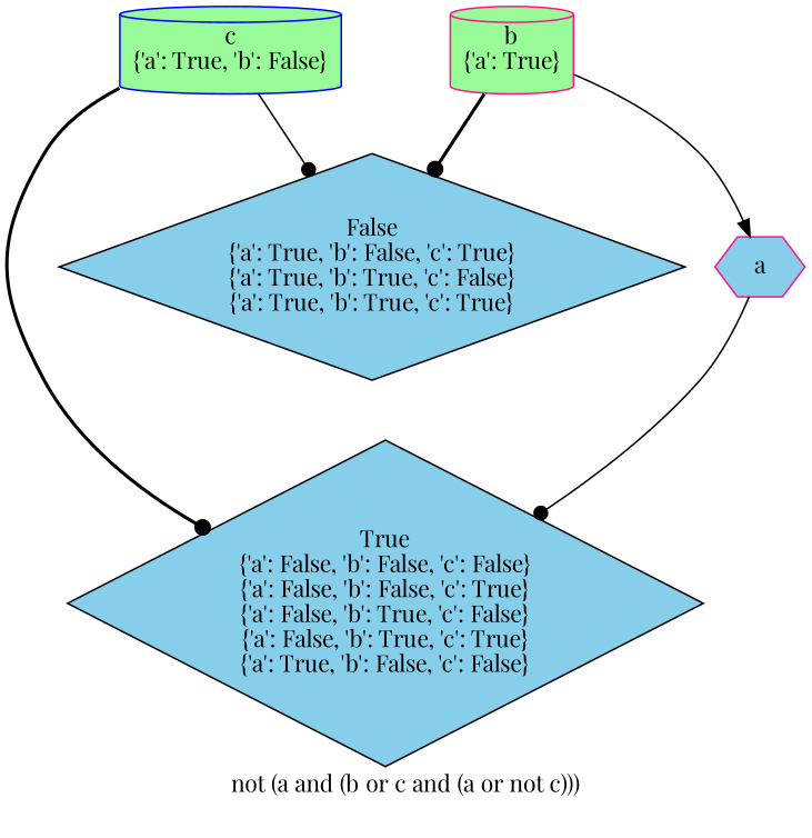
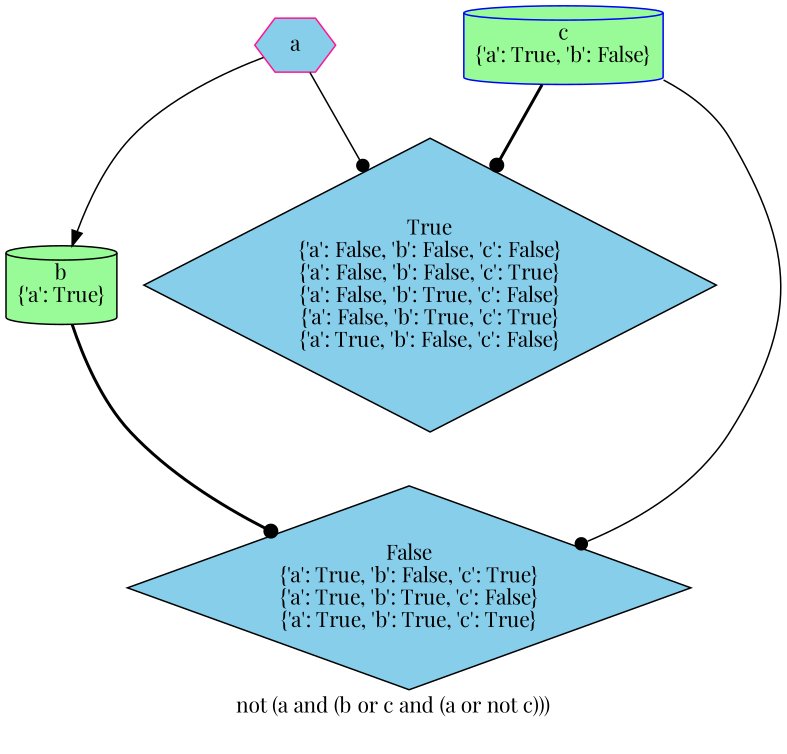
  digraph {
    fontname="Playfair Display"
    label="not (a and (b or c and (a or not c)))\n\n"
    node [color=deeppink fillcolor=skyblue fontname="Playfair Display" shape=diamond style=filled]
    edge [arrowhead=dot fontcolor=gray fontname="Playfair Display" style=solid]
    n1 [label=a shape=hexagon]
    n2 [color=black label="True\n{'a': False, 'b': False, 'c': False}\n{'a': False, 'b': False, 'c': True}\n{'a': False, 'b': True, 'c': False}\n{'a': False, 'b': True, 'c': True}\n{'a': True, 'b': False, 'c': False}"]
-   n3 [fillcolor=palegreen label="b\n{'a': True}" shape=cylinder]
+   n3 [color=black fillcolor=palegreen label="b\n{'a': True}" shape=cylinder]
    n4 [color=black label="False\n{'a': True, 'b': False, 'c': True}\n{'a': True, 'b': True, 'c': False}\n{'a': True, 'b': True, 'c': True}"]
    n5 [color=blue fillcolor=palegreen label="c\n{'a': True, 'b': False}" shape=cylinder]
    n1 -> n2
-   n3 -> n1 [arrowhead=normal]
+   n1 -> n3 [arrowhead=normal]
    n3 -> n4 [style=bold]
    n5 -> n2 [style=bold]
    n5 -> n4
  }
